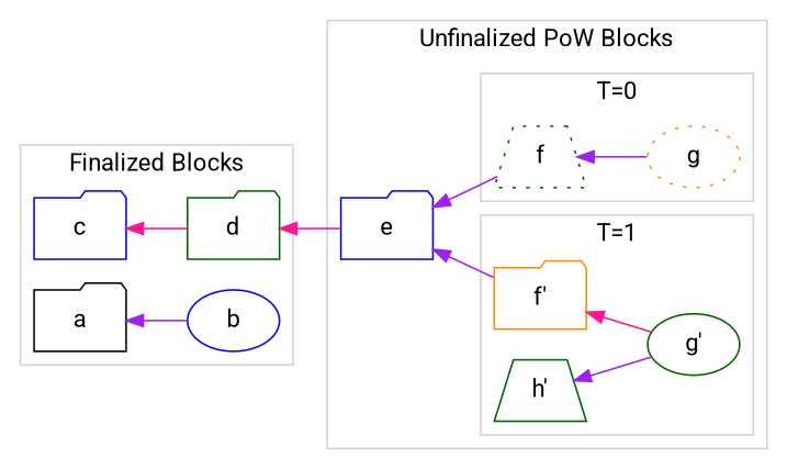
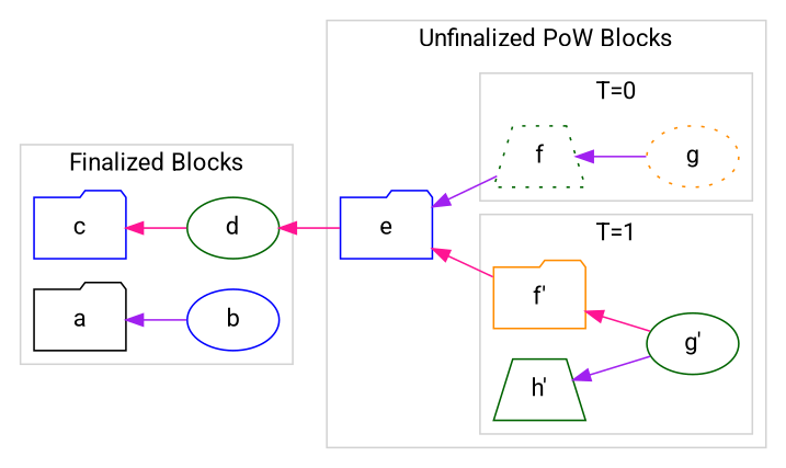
  digraph {
    color=lightgrey
    fontname=Roboto
    rankdir=RL
    node [color=darkgreen fontname=Roboto shape=folder]
    edge [color=purple fontname=Roboto]
    n1 [color=darkorange label=g shape=ellipse style=dotted]
    n2 [label=f shape=trapezium style=dotted]
    n3 [label="h'" shape=trapezium]
    n4 [label="g'" shape=ellipse]
    n5 [color=darkorange label="f'"]
    e [color=blue]
-   d
+   d [shape=ellipse]
    c [color=blue]
    b [color=blue shape=ellipse]
    a [color=black]
    subgraph cluster_1 {
      label="Unfinalized PoW Blocks"
      e
      subgraph cluster_2 {
        label="T=0"
        n1
        n2
      }
      subgraph cluster_3 {
        label="T=1"
        n3
        n4
        n5
      }
    }
    subgraph cluster_4 {
      label="Finalized Blocks"
      d
      c
      b
      a
    }
    n1 -> n2
    n2 -> e
    n4 -> n3
    n4 -> n5 [color=deeppink]
-   n5 -> e
+   n5 -> e [color=deeppink]
    e -> d [color=deeppink]
    d -> c [color=deeppink]
    b -> a
  }
